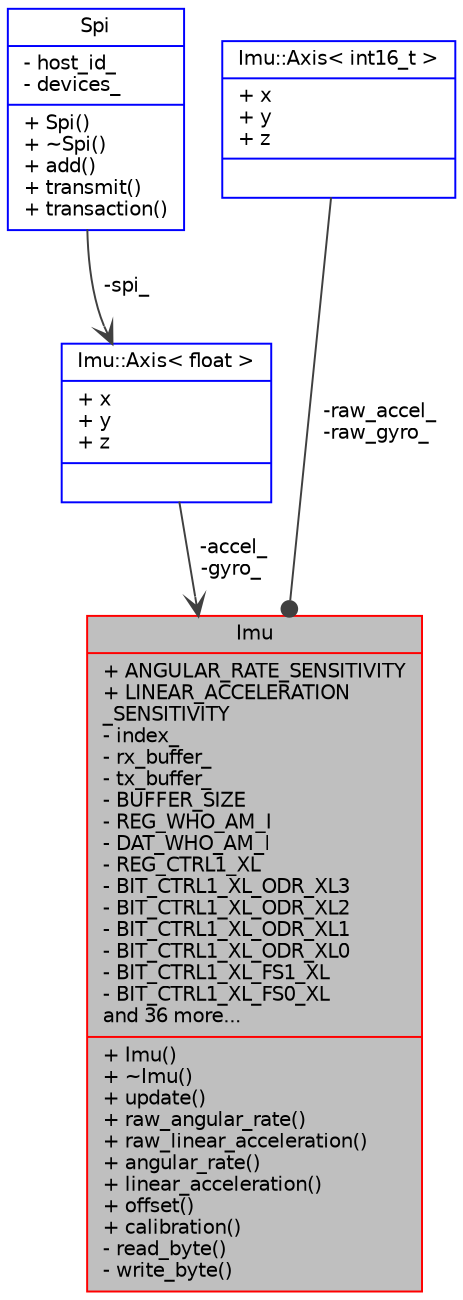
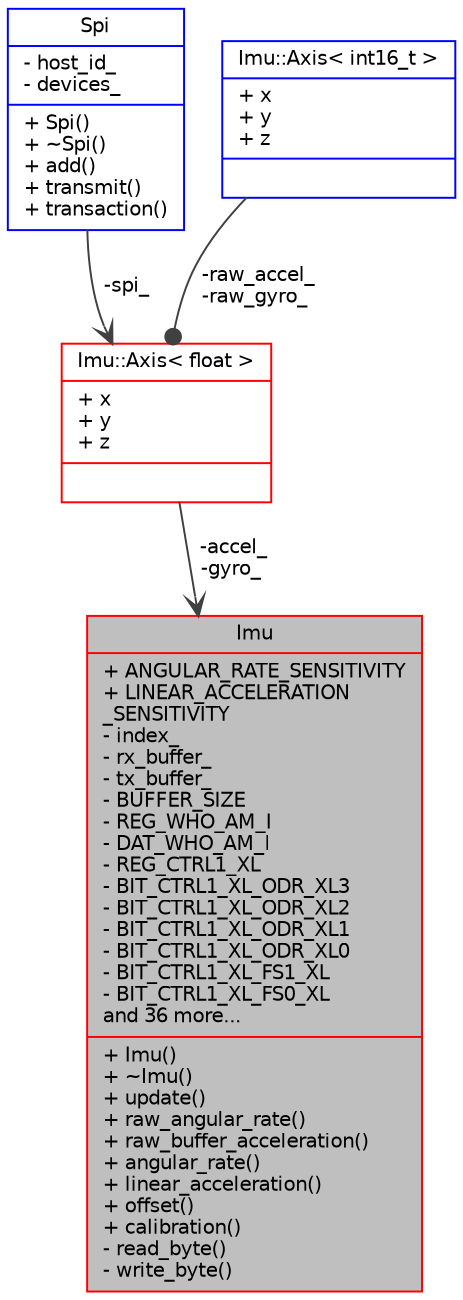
  digraph {
    node [color=red fillcolor=white fontname=Helvetica fontsize=10 shape=record style=filled]
    edge [arrowhead=vee color=grey25 fontname=Helvetica fontsize=10 labelfontname=Helvetica labelfontsize=10 style=solid]
-   n1 [fillcolor=grey75 fontcolor=black height=0.2 label="{Imu\n|+ ANGULAR_RATE_SENSITIVITY\l+ LINEAR_ACCELERATION\l_SENSITIVITY\l- index_\l- rx_buffer_\l- tx_buffer_\l- BUFFER_SIZE\l- REG_WHO_AM_I\l- DAT_WHO_AM_I\l- REG_CTRL1_XL\l- BIT_CTRL1_XL_ODR_XL3\l- BIT_CTRL1_XL_ODR_XL2\l- BIT_CTRL1_XL_ODR_XL1\l- BIT_CTRL1_XL_ODR_XL0\l- BIT_CTRL1_XL_FS1_XL\l- BIT_CTRL1_XL_FS0_XL\land 36 more...\l|+ Imu()\l+ ~Imu()\l+ update()\l+ raw_angular_rate()\l+ raw_linear_acceleration()\l+ angular_rate()\l+ linear_acceleration()\l+ offset()\l+ calibration()\l- read_byte()\l- write_byte()\l}" width=0.4]
-   n2 [color=blue height=0.2 label="{Imu::Axis\< float \>\n|+ x\l+ y\l+ z\l|}" width=0.4]
+   n1 [fillcolor=grey75 fontcolor=black height=0.2 label="{Imu\n|+ ANGULAR_RATE_SENSITIVITY\l+ LINEAR_ACCELERATION\l_SENSITIVITY\l- index_\l- rx_buffer_\l- tx_buffer_\l- BUFFER_SIZE\l- REG_WHO_AM_I\l- DAT_WHO_AM_I\l- REG_CTRL1_XL\l- BIT_CTRL1_XL_ODR_XL3\l- BIT_CTRL1_XL_ODR_XL2\l- BIT_CTRL1_XL_ODR_XL1\l- BIT_CTRL1_XL_ODR_XL0\l- BIT_CTRL1_XL_FS1_XL\l- BIT_CTRL1_XL_FS0_XL\land 36 more...\l|+ Imu()\l+ ~Imu()\l+ update()\l+ raw_angular_rate()\l+ raw_buffer_acceleration()\l+ angular_rate()\l+ linear_acceleration()\l+ offset()\l+ calibration()\l- read_byte()\l- write_byte()\l}" width=0.4]
+   n2 [height=0.2 label="{Imu::Axis\< float \>\n|+ x\l+ y\l+ z\l|}" width=0.4]
    n3 [color=blue height=0.2 label="{Spi\n|- host_id_\l- devices_\l|+ Spi()\l+ ~Spi()\l+ add()\l+ transmit()\l+ transaction()\l}" width=0.4]
    n4 [color=blue height=0.2 label="{Imu::Axis\< int16_t \>\n|+ x\l+ y\l+ z\l|}" width=0.4]
    n2 -> n1 [label=" -accel_\n-gyro_"]
    n3 -> n2 [label=" -spi_"]
-   n4 -> n1 [arrowhead=dot label=" -raw_accel_\n-raw_gyro_"]
+   n4 -> n2 [arrowhead=dot label=" -raw_accel_\n-raw_gyro_"]
  }
